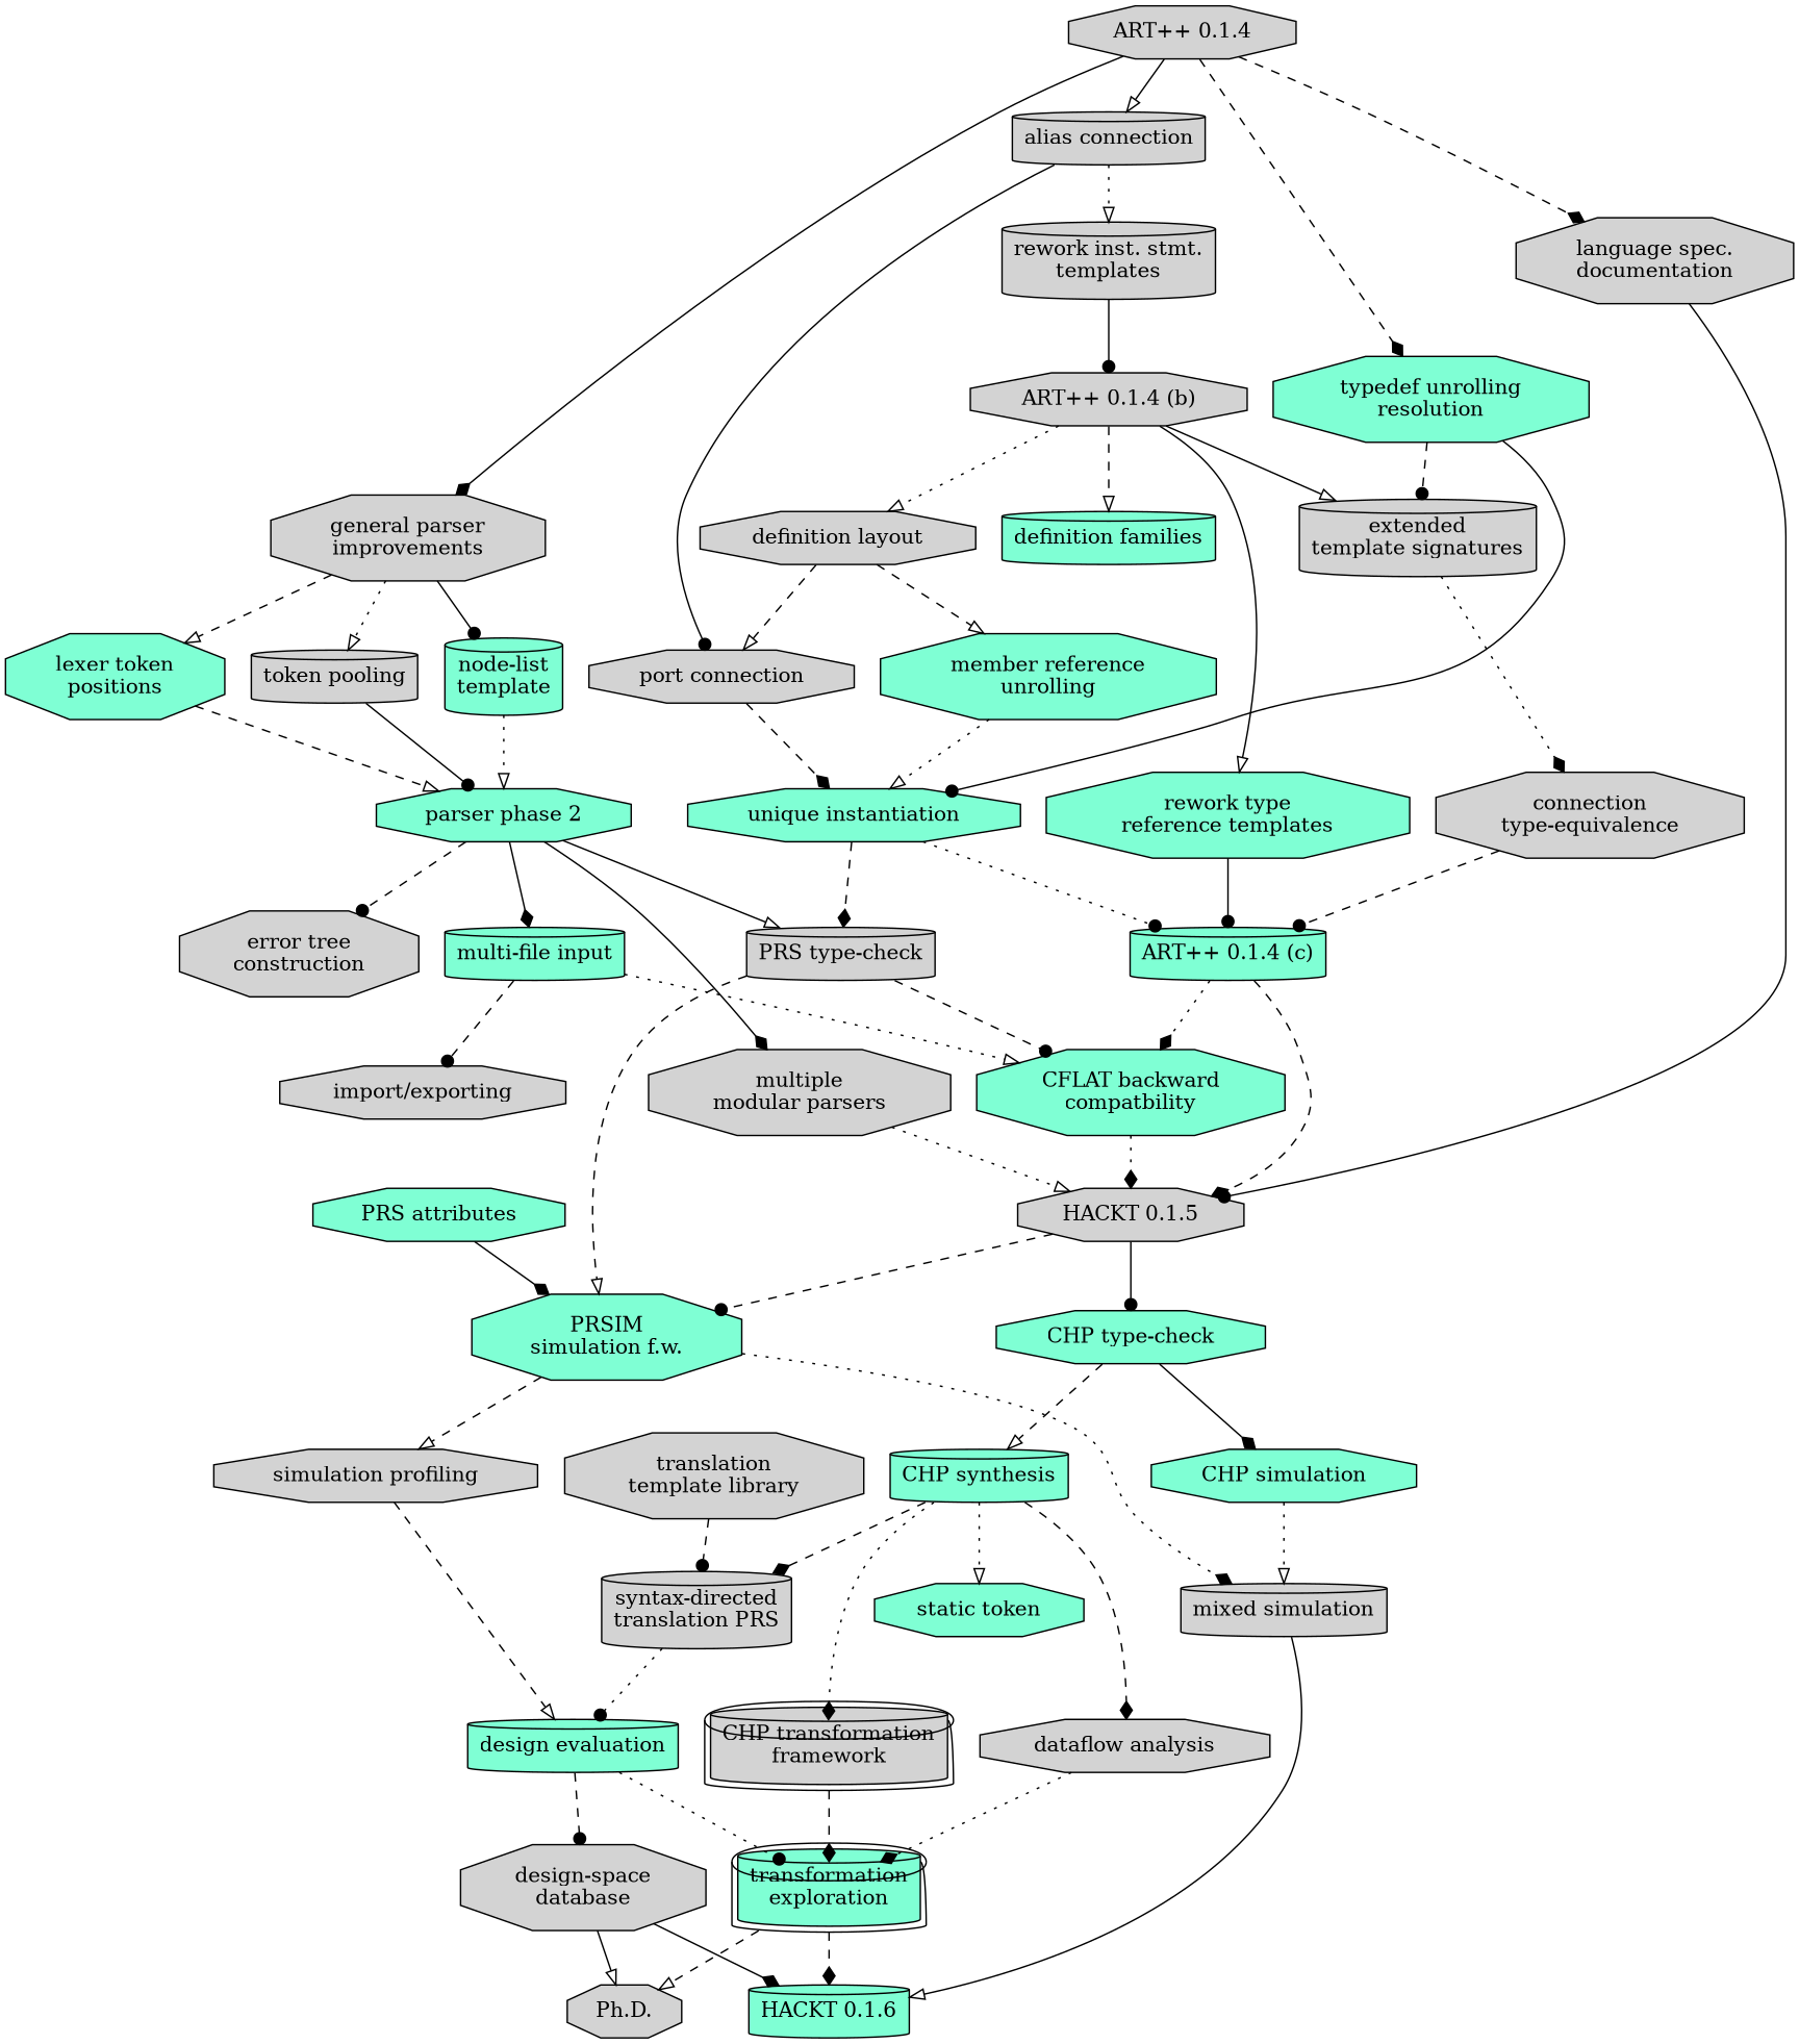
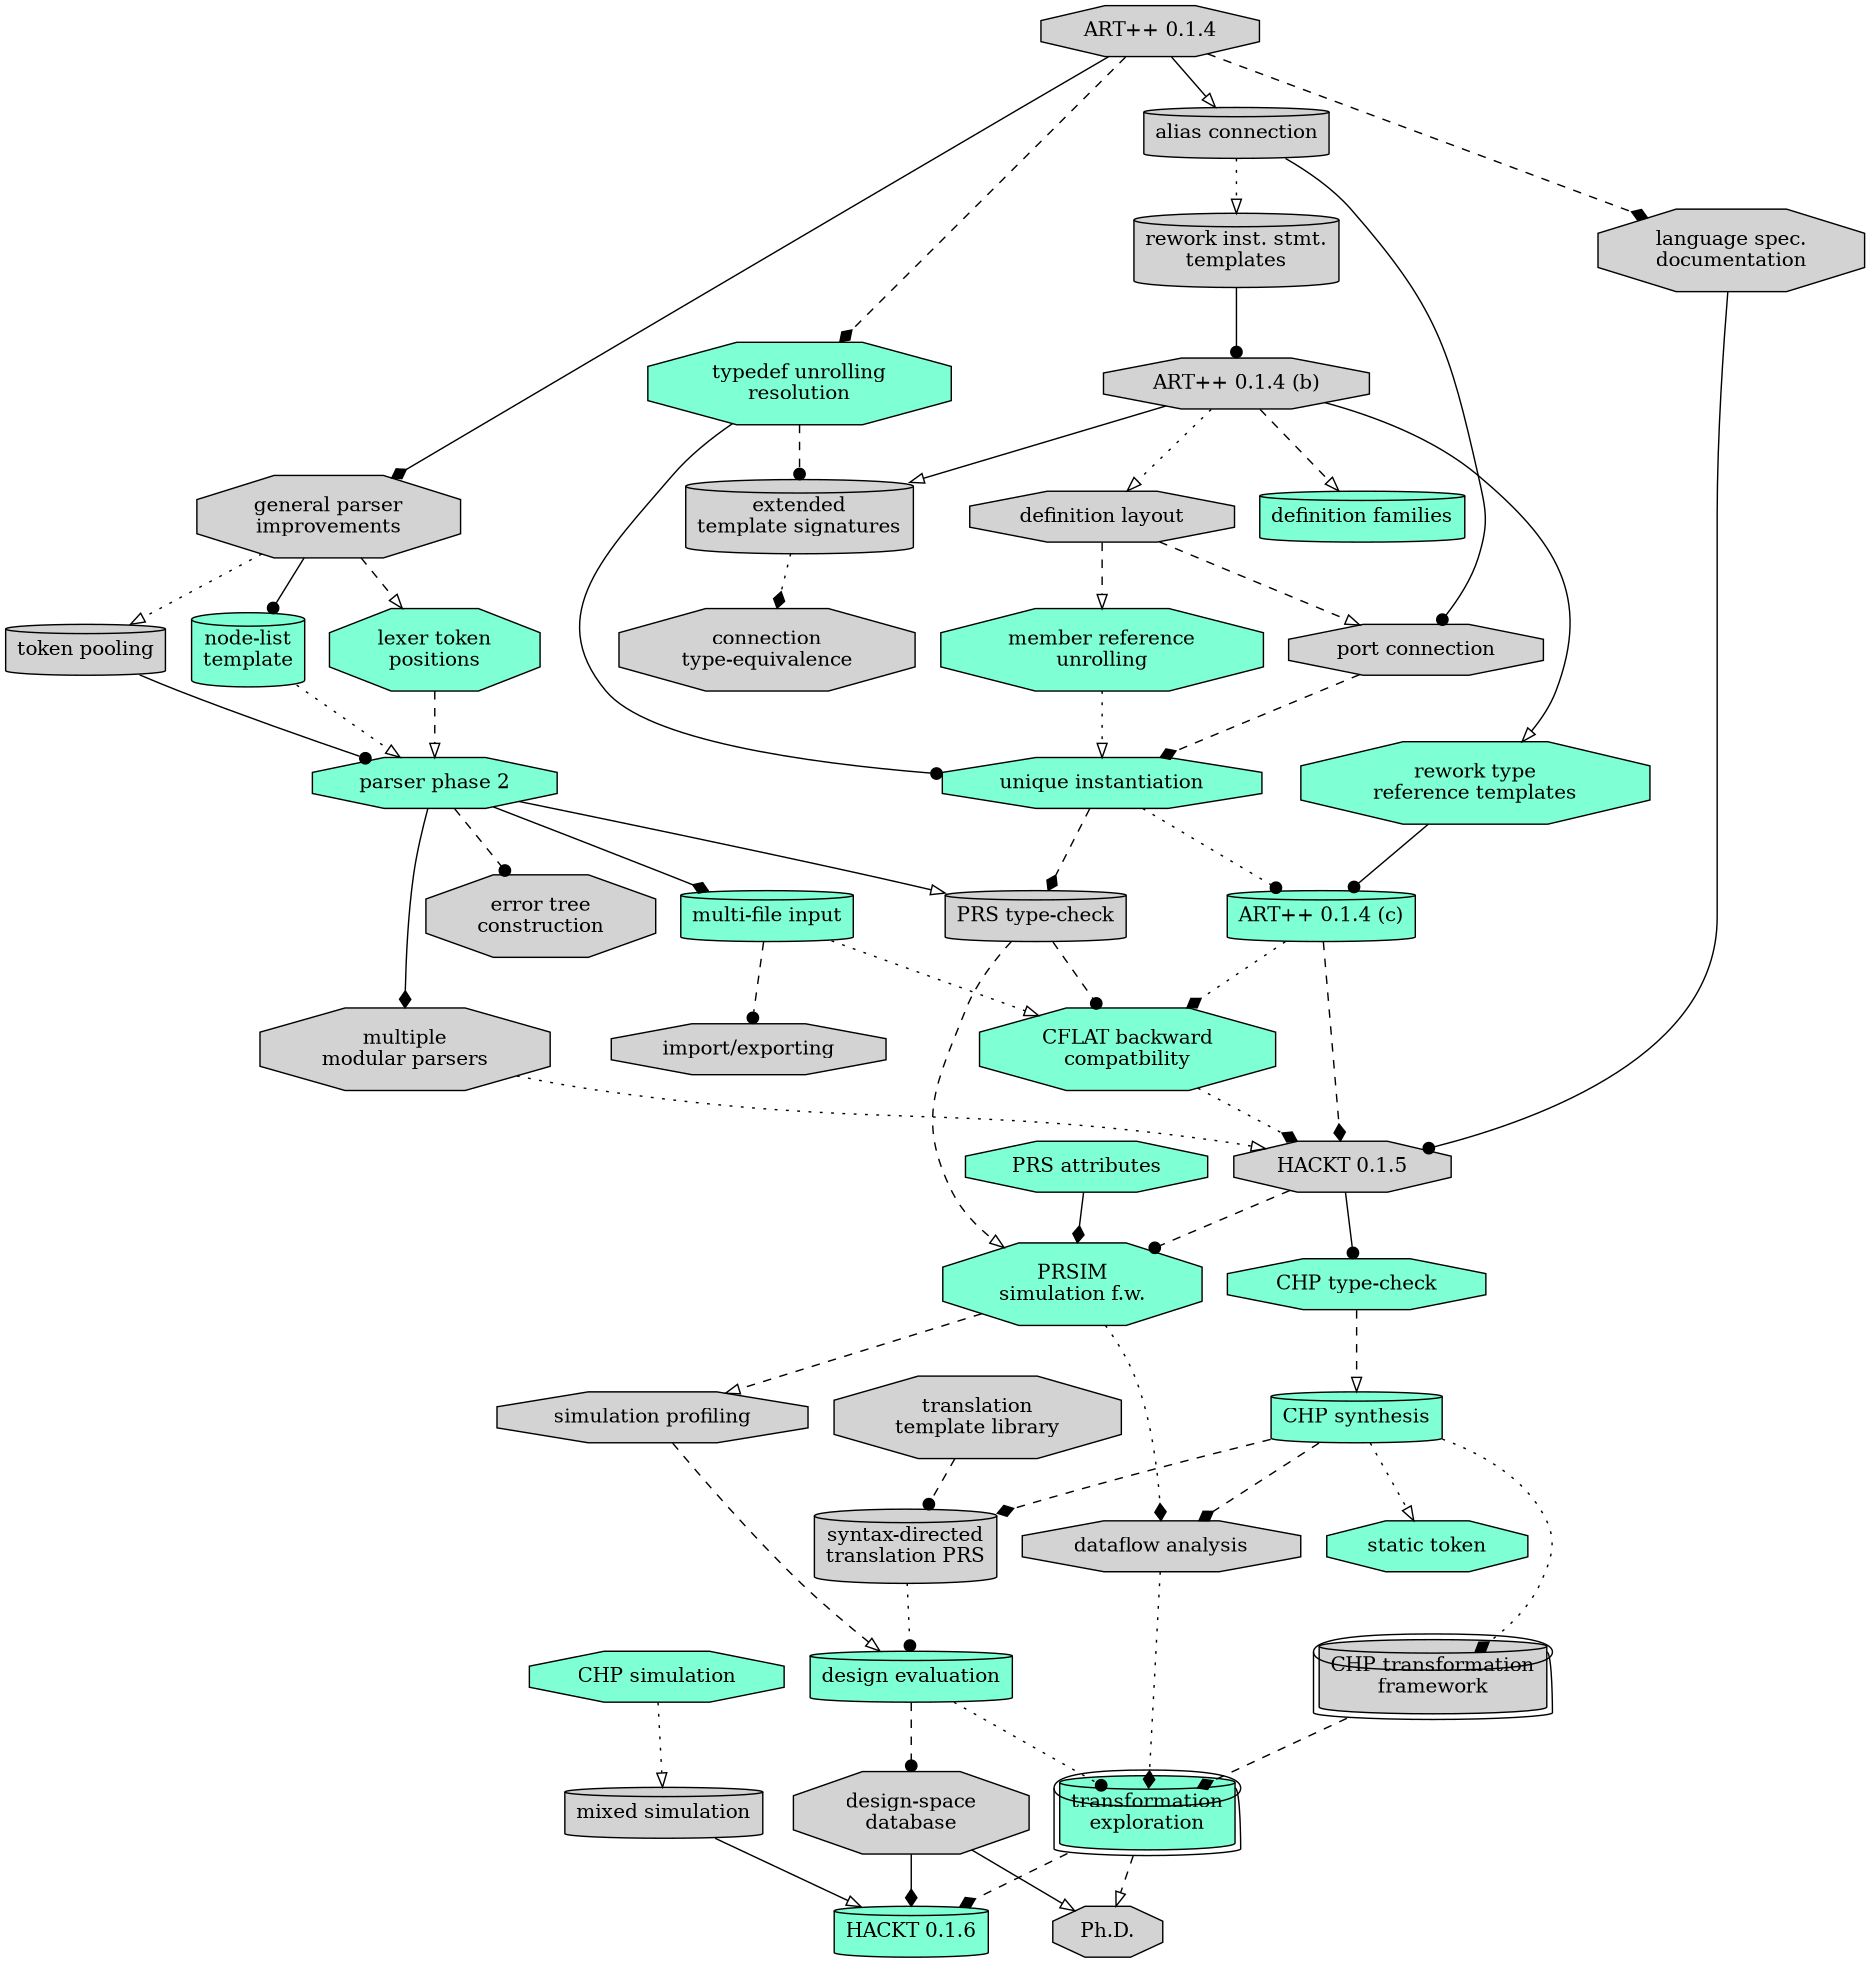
  digraph {
    node [fillcolor=lightgrey shape=octagon style=filled]
    edge [arrowhead=onormal style=dashed]
    n1 [label="ART++ 0.1.4"]
    n2 [label="language spec.\ndocumentation"]
    n3 [label="general parser\nimprovements"]
    n4 [label="alias connection" shape=cylinder]
    n5 [fillcolor=aquamarine label="typedef unrolling\nresolution"]
    n6 [label="HACKT 0.1.5"]
    n7 [fillcolor=aquamarine label="lexer token\npositions"]
    n8 [label="token pooling" shape=cylinder]
    n9 [fillcolor=aquamarine label="node-list\ntemplate" shape=cylinder]
    n10 [label="port connection"]
    n11 [label="rework inst. stmt.\ntemplates" shape=cylinder]
    n12 [label="extended\ntemplate signatures" shape=cylinder]
    n13 [fillcolor=aquamarine label="unique instantiation"]
    n14 [label="ART++ 0.1.4 (b)"]
    n15 [fillcolor=aquamarine label="definition families" shape=cylinder]
    n16 [label="definition layout"]
    n17 [fillcolor=aquamarine label="rework type\nreference templates"]
    n18 [fillcolor=aquamarine label="member reference\nunrolling"]
    n19 [fillcolor=aquamarine label="ART++ 0.1.4 (c)" shape=cylinder]
    n20 [label="connection\ntype-equivalence"]
    n21 [fillcolor=aquamarine label="CFLAT backward\ncompatbility"]
    n22 [fillcolor=aquamarine label="CHP type-check"]
    n23 [fillcolor=aquamarine label="PRSIM\nsimulation f.w."]
    n24 [fillcolor=aquamarine label="CHP synthesis" shape=cylinder]
    n25 [fillcolor=aquamarine label="CHP simulation"]
    n26 [label="mixed simulation" shape=cylinder]
    n27 [label="simulation profiling"]
    n28 [fillcolor=aquamarine label="HACKT 0.1.6" shape=cylinder]
    n29 [label="Ph.D."]
    n30 [fillcolor=aquamarine label="parser phase 2"]
    n31 [fillcolor=aquamarine label="multi-file input" shape=cylinder]
    n32 [label="PRS type-check" shape=cylinder]
    n33 [label="error tree\nconstruction"]
    n34 [label="multiple\nmodular parsers"]
    n35 [label="import/exporting"]
    n36 [fillcolor=aquamarine label="static token"]
    n37 [label="dataflow analysis"]
    n38 [label="syntax-directed\ntranslation PRS" shape=cylinder]
    n39 [label="CHP transformation\nframework" peripheries=2 shape=cylinder]
    n40 [fillcolor=aquamarine label="transformation\nexploration" peripheries=2 shape=cylinder]
    n41 [fillcolor=aquamarine label="design evaluation" shape=cylinder]
    n42 [fillcolor=aquamarine label="PRS attributes"]
    n43 [label="translation\ntemplate library"]
    n44 [label="design-space\ndatabase"]
    n1 -> n2 [arrowhead=diamond]
    n1 -> n3 [arrowhead=diamond style=solid]
    n1 -> n4 [style=solid]
    n1 -> n5 [arrowhead=diamond]
    n2 -> n6 [arrowhead=dot style=solid]
    n3 -> n7
    n3 -> n8 [style=dotted]
    n3 -> n9 [arrowhead=dot style=solid]
    n4 -> n10 [arrowhead=dot style=solid]
    n4 -> n11 [style=dotted]
    n5 -> n12 [arrowhead=dot]
    n5 -> n13 [arrowhead=dot style=solid]
    n6 -> n22 [arrowhead=dot style=solid]
    n6 -> n23 [arrowhead=dot]
    n7 -> n30
    n8 -> n30 [arrowhead=dot style=solid]
    n9 -> n30 [style=dotted]
    n10 -> n13 [arrowhead=diamond]
    n11 -> n14 [arrowhead=dot style=solid]
    n12 -> n20 [arrowhead=diamond style=dotted]
    n13 -> n19 [arrowhead=dot style=dotted]
    n13 -> n32 [arrowhead=diamond]
    n14 -> n12 [style=solid]
    n14 -> n15
    n14 -> n16 [style=dotted]
    n14 -> n17 [style=solid]
    n16 -> n10
    n16 -> n18
    n17 -> n19 [arrowhead=dot style=solid]
    n18 -> n13 [style=dotted]
    n19 -> n6 [arrowhead=diamond]
    n19 -> n21 [arrowhead=diamond style=dotted]
-   n20 -> n19 [arrowhead=dot]
    n21 -> n6 [arrowhead=diamond style=dotted]
    n22 -> n24
-   n22 -> n25 [arrowhead=diamond style=solid]
-   n23 -> n26 [arrowhead=diamond style=dotted]
+   n23 -> n37 [arrowhead=diamond style=dotted]
    n23 -> n27
    n24 -> n36 [style=dotted]
    n24 -> n37 [arrowhead=diamond]
    n24 -> n38 [arrowhead=diamond]
    n24 -> n39 [arrowhead=diamond style=dotted]
    n25 -> n26 [style=dotted]
    n26 -> n28 [style=solid]
    n27 -> n41
    n30 -> n31 [arrowhead=diamond style=solid]
    n30 -> n32 [style=solid]
    n30 -> n33 [arrowhead=dot]
    n30 -> n34 [arrowhead=diamond style=solid]
    n31 -> n21 [style=dotted]
    n31 -> n35 [arrowhead=dot]
    n32 -> n21 [arrowhead=dot]
    n32 -> n23
    n34 -> n6 [style=dotted]
    n37 -> n40 [arrowhead=diamond style=dotted]
    n38 -> n41 [arrowhead=dot style=dotted]
    n39 -> n40 [arrowhead=diamond]
    n40 -> n28 [arrowhead=diamond]
    n40 -> n29
    n41 -> n40 [arrowhead=dot style=dotted]
    n41 -> n44 [arrowhead=dot]
    n42 -> n23 [arrowhead=diamond style=solid]
    n43 -> n38 [arrowhead=dot]
    n44 -> n28 [arrowhead=diamond style=solid]
    n44 -> n29 [style=solid]
  }
